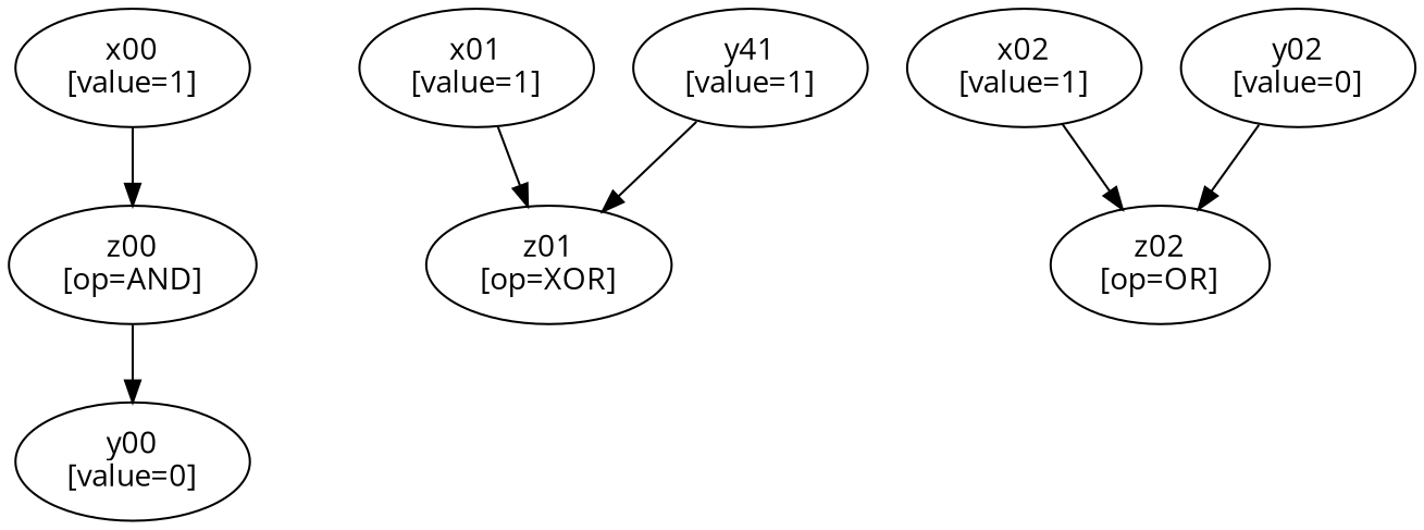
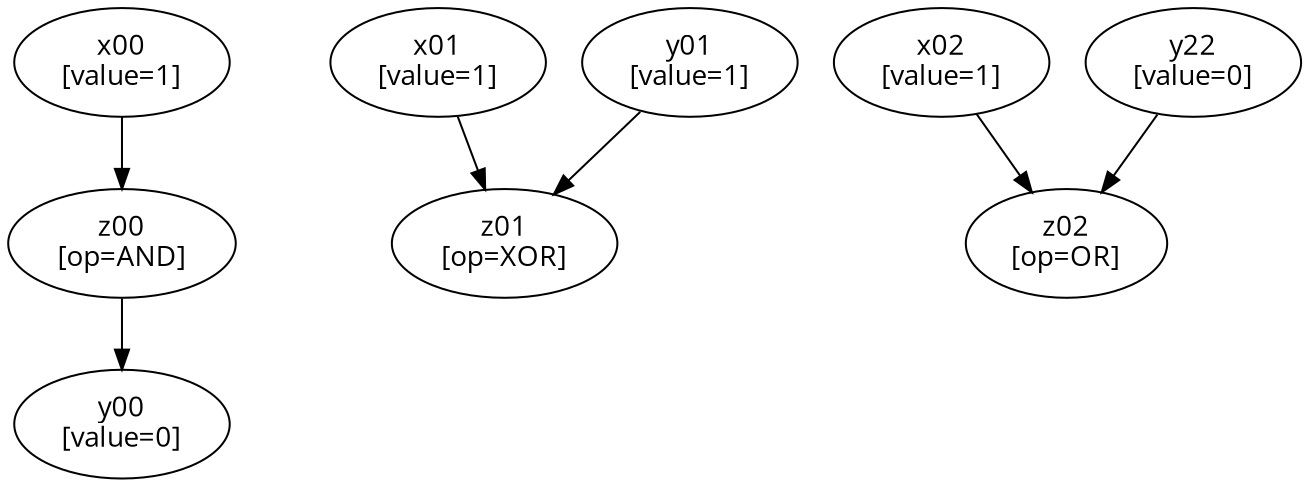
  strict digraph {
    fontname="Open Sans"
    node [fontname="Open Sans" value=1]
    edge [fontname="Open Sans"]
    n1 [label="x00\n[value=1]"]
    n2 [label="z00\n[op=AND]" op=AND value=""]
    n3 [label="y00\n[value=0]" value=0]
    n4 [label="x01\n[value=1]"]
    n5 [label="z01\n[op=XOR]" op=XOR value=""]
    n6 [label="x02\n[value=1]"]
    n7 [label="z02\n[op=OR]" op=OR value=""]
-   n8 [label="y41\n[value=1]"]
-   n9 [label="y02\n[value=0]" value=0]
+   n8 [label="y01\n[value=1]"]
+   n9 [label="y22\n[value=0]" value=0]
    n1 -> n2
    n2 -> n3
    n4 -> n5
    n6 -> n7
    n8 -> n5
    n9 -> n7
  }
